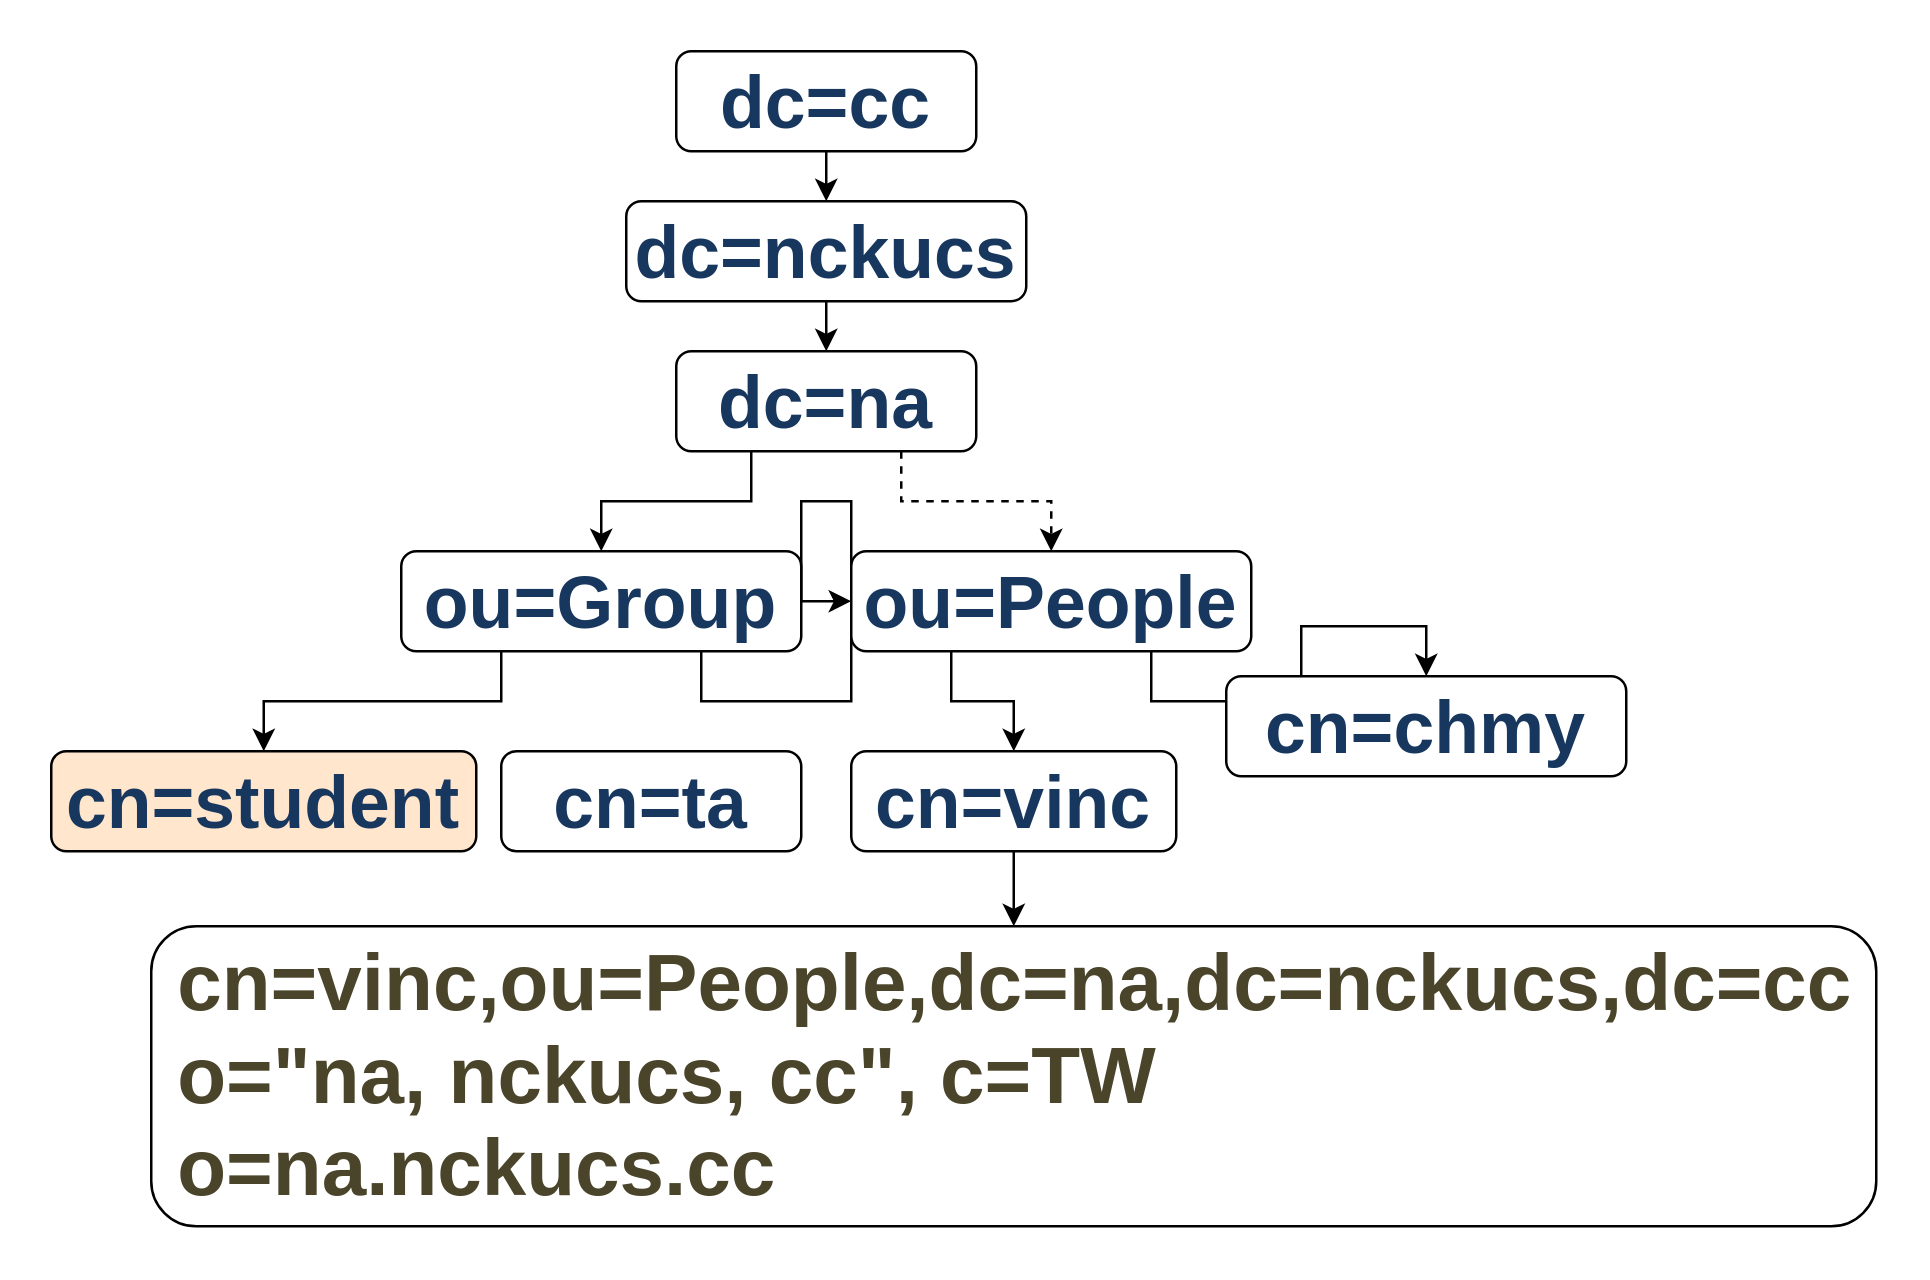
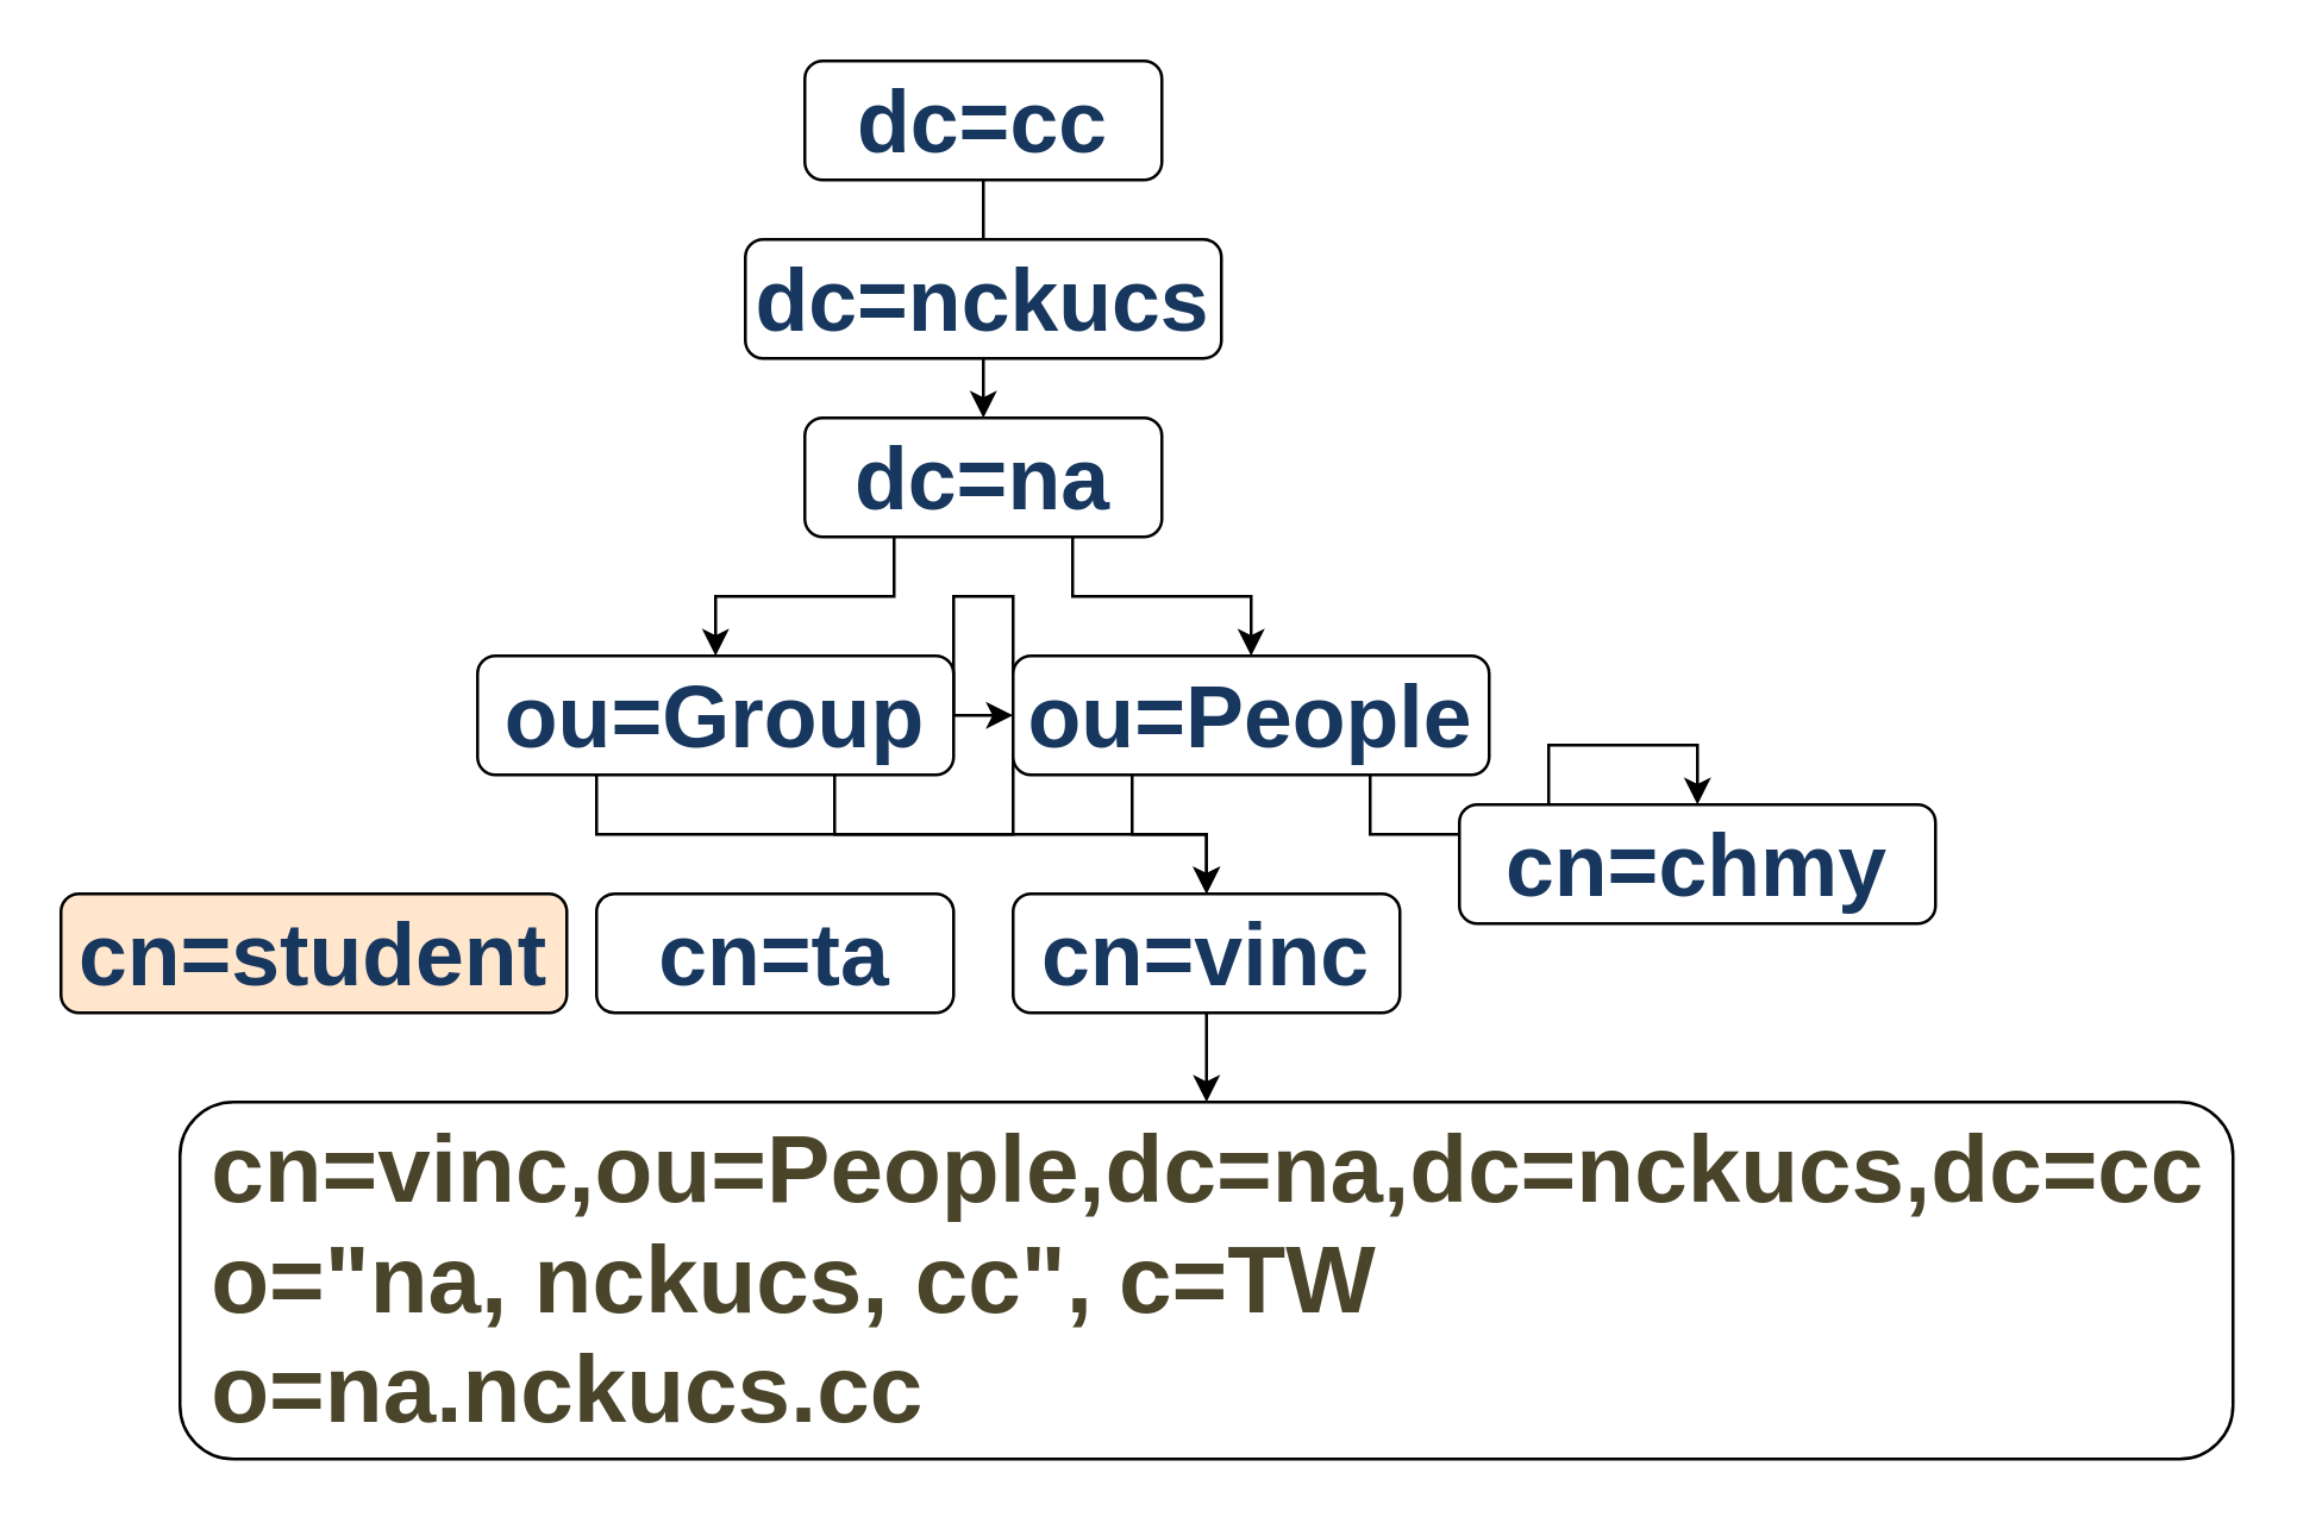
  <mxCell id="0" />
  <mxCell id="1" parent="0" />
- <mxCell id="2" style="edgeStyle=orthogonalEdgeStyle;rounded=0;orthogonalLoop=1;jettySize=auto;html=1;exitX=0.5;exitY=1;exitDx=0;exitDy=0;entryX=0.5;entryY=0;entryDx=0;entryDy=0;fontSize=29;" edge="1" parent="1" source="3" target="5"><mxGeometry relative="1" as="geometry" /></mxCell>
+ <mxCell id="2" style="edgeStyle=orthogonalEdgeStyle;rounded=0;orthogonalLoop=1;jettySize=auto;html=1;exitX=0.5;exitY=1;exitDx=0;exitDy=0;entryX=0.5;entryY=0;entryDx=0;entryDy=0;fontSize=29;endArrow=none;" edge="1" parent="1" source="3" target="5"><mxGeometry relative="1" as="geometry" /></mxCell>
  <mxCell id="3" value="&lt;p style=&quot;line-height: normal; margin: 0pt 0in; text-indent: 0in; direction: ltr; unicode-bidi: embed; vertical-align: baseline; word-break: normal;&quot;&gt;&lt;span style=&quot;font-size: 22pt; font-family: Arial; font-variant-numeric: normal; font-variant-east-asian: normal; color: rgb(23, 55, 94); font-weight: bold;&quot;&gt;dc=cc&lt;/span&gt;&lt;/p&gt;" style="rounded=1;whiteSpace=wrap;html=1;" vertex="1" parent="1"><mxGeometry x="270" y="20" width="120" height="40" as="geometry" /></mxCell>
  <mxCell id="4" style="edgeStyle=orthogonalEdgeStyle;rounded=0;orthogonalLoop=1;jettySize=auto;html=1;exitX=0.5;exitY=1;exitDx=0;exitDy=0;entryX=0.5;entryY=0;entryDx=0;entryDy=0;fontSize=29;" edge="1" parent="1" source="5" target="8"><mxGeometry relative="1" as="geometry" /></mxCell>
  <mxCell id="5" value="&lt;p style=&quot;line-height: normal; margin: 0pt 0in; text-indent: 0in; direction: ltr; unicode-bidi: embed; vertical-align: baseline; word-break: normal;&quot;&gt;&lt;span style=&quot;font-size: 22pt; font-family: Arial; font-variant-numeric: normal; font-variant-east-asian: normal; color: rgb(23, 55, 94); font-weight: bold;&quot;&gt;d&lt;/span&gt;&lt;span style=&quot;font-size: 22pt; font-family: Arial; font-variant-numeric: normal; font-variant-east-asian: normal; color: rgb(23, 55, 94); font-weight: bold; vertical-align: baseline;&quot;&gt;c=&lt;/span&gt;&lt;span style=&quot;font-size: 22pt; font-family: Arial; font-variant-numeric: normal; font-variant-east-asian: normal; color: rgb(23, 55, 94); font-weight: bold; vertical-align: baseline;&quot;&gt;nckucs&lt;/span&gt;&lt;/p&gt;" style="rounded=1;whiteSpace=wrap;html=1;" vertex="1" parent="1"><mxGeometry x="250" y="80" width="160" height="40" as="geometry" /></mxCell>
  <mxCell id="6" style="edgeStyle=orthogonalEdgeStyle;rounded=0;orthogonalLoop=1;jettySize=auto;html=1;exitX=0.25;exitY=1;exitDx=0;exitDy=0;entryX=0.5;entryY=0;entryDx=0;entryDy=0;fontSize=29;" edge="1" parent="1" source="8" target="11"><mxGeometry relative="1" as="geometry" /></mxCell>
- <mxCell id="7" style="edgeStyle=orthogonalEdgeStyle;rounded=0;orthogonalLoop=1;jettySize=auto;html=1;exitX=0.75;exitY=1;exitDx=0;exitDy=0;entryX=0.5;entryY=0;entryDx=0;entryDy=0;fontSize=29;dashed=1;" edge="1" parent="1" source="8" target="14"><mxGeometry relative="1" as="geometry" /></mxCell>
+ <mxCell id="7" style="edgeStyle=orthogonalEdgeStyle;rounded=0;orthogonalLoop=1;jettySize=auto;html=1;exitX=0.75;exitY=1;exitDx=0;exitDy=0;entryX=0.5;entryY=0;entryDx=0;entryDy=0;fontSize=29;" edge="1" parent="1" source="8" target="14"><mxGeometry relative="1" as="geometry" /></mxCell>
  <mxCell id="8" value="&lt;p style=&quot;line-height: normal; margin: 0pt 0in; text-indent: 0in; direction: ltr; unicode-bidi: embed; vertical-align: baseline; word-break: normal;&quot;&gt;&lt;span style=&quot;font-size: 22pt; font-family: Arial; font-variant-numeric: normal; font-variant-east-asian: normal; color: rgb(23, 55, 94); font-weight: bold;&quot;&gt;dc=&lt;/span&gt;&lt;span style=&quot;font-size: 22pt; font-family: Arial; font-variant-numeric: normal; font-variant-east-asian: normal; color: rgb(23, 55, 94); font-weight: bold;&quot;&gt;na&lt;/span&gt;&lt;/p&gt;" style="rounded=1;whiteSpace=wrap;html=1;" vertex="1" parent="1"><mxGeometry x="270" y="140" width="120" height="40" as="geometry" /></mxCell>
- <mxCell id="9" style="edgeStyle=orthogonalEdgeStyle;rounded=0;orthogonalLoop=1;jettySize=auto;html=1;exitX=0.25;exitY=1;exitDx=0;exitDy=0;entryX=0.5;entryY=0;entryDx=0;entryDy=0;fontSize=29;" edge="1" parent="1" source="11" target="15"><mxGeometry relative="1" as="geometry" /></mxCell>
+ <mxCell id="9" style="edgeStyle=orthogonalEdgeStyle;rounded=0;orthogonalLoop=1;jettySize=auto;html=1;exitX=0.25;exitY=1;exitDx=0;exitDy=0;fontSize=29;" edge="1" parent="1" source="11" target="18"><mxGeometry relative="1" as="geometry" /></mxCell>
  <mxCell id="10" style="edgeStyle=orthogonalEdgeStyle;rounded=0;orthogonalLoop=1;jettySize=auto;html=1;exitX=0.75;exitY=1;exitDx=0;exitDy=0;fontSize=29;" edge="1" parent="1" source="11" target="14"><mxGeometry relative="1" as="geometry" /></mxCell>
  <mxCell id="11" value="&lt;p style=&quot;line-height: normal; margin: 0pt 0in; text-indent: 0in; direction: ltr; unicode-bidi: embed; vertical-align: baseline; word-break: normal;&quot;&gt;&lt;span style=&quot;font-size: 22pt; font-family: Arial; font-variant-numeric: normal; font-variant-east-asian: normal; color: rgb(23, 55, 94); font-weight: bold;&quot;&gt;o&lt;/span&gt;&lt;span style=&quot;font-size: 22pt; font-family: Arial; font-variant-numeric: normal; font-variant-east-asian: normal; color: rgb(23, 55, 94); font-weight: bold; vertical-align: baseline;&quot;&gt;u&lt;/span&gt;&lt;span style=&quot;font-size: 22pt; font-family: Arial; font-variant-numeric: normal; font-variant-east-asian: normal; color: rgb(23, 55, 94); font-weight: bold; vertical-align: baseline;&quot;&gt;=&lt;/span&gt;&lt;span style=&quot;font-size: 22pt; font-family: Arial; font-variant-numeric: normal; font-variant-east-asian: normal; color: rgb(23, 55, 94); font-weight: bold;&quot;&gt;Group&lt;/span&gt;&lt;/p&gt;" style="rounded=1;whiteSpace=wrap;html=1;" vertex="1" parent="1"><mxGeometry x="160" y="220" width="160" height="40" as="geometry" /></mxCell>
  <mxCell id="12" style="edgeStyle=orthogonalEdgeStyle;rounded=0;orthogonalLoop=1;jettySize=auto;html=1;exitX=0.25;exitY=1;exitDx=0;exitDy=0;fontSize=29;" edge="1" parent="1" source="14" target="18"><mxGeometry relative="1" as="geometry" /></mxCell>
  <mxCell id="13" style="edgeStyle=orthogonalEdgeStyle;rounded=0;orthogonalLoop=1;jettySize=auto;html=1;exitX=0.75;exitY=1;exitDx=0;exitDy=0;entryX=0.5;entryY=0;entryDx=0;entryDy=0;fontSize=29;" edge="1" parent="1" source="14" target="19"><mxGeometry relative="1" as="geometry" /></mxCell>
  <mxCell id="14" value="&lt;p style=&quot;line-height: normal; margin: 0pt 0in; text-indent: 0in; direction: ltr; unicode-bidi: embed; vertical-align: baseline; word-break: normal;&quot;&gt;&lt;span style=&quot;font-size: 22pt; font-family: Arial; font-variant-numeric: normal; font-variant-east-asian: normal; color: rgb(23, 55, 94); font-weight: bold;&quot;&gt;o&lt;/span&gt;&lt;span style=&quot;font-size: 22pt; font-family: Arial; font-variant-numeric: normal; font-variant-east-asian: normal; color: rgb(23, 55, 94); font-weight: bold; vertical-align: baseline;&quot;&gt;u&lt;/span&gt;&lt;span style=&quot;font-size: 22pt; font-family: Arial; font-variant-numeric: normal; font-variant-east-asian: normal; color: rgb(23, 55, 94); font-weight: bold; vertical-align: baseline;&quot;&gt;=&lt;/span&gt;&lt;span style=&quot;font-size: 22pt; font-family: Arial; font-variant-numeric: normal; font-variant-east-asian: normal; color: rgb(23, 55, 94); font-weight: bold;&quot;&gt;People&lt;/span&gt;&lt;/p&gt;" style="rounded=1;whiteSpace=wrap;html=1;" vertex="1" parent="1"><mxGeometry x="340" y="220" width="160" height="40" as="geometry" /></mxCell>
  <mxCell id="15" value="&lt;p style=&quot;line-height: normal; margin: 0pt 0in; text-indent: 0in; direction: ltr; unicode-bidi: embed; vertical-align: baseline; word-break: normal;&quot;&gt;&lt;span style=&quot;font-size: 22pt; font-family: Arial; font-variant-numeric: normal; font-variant-east-asian: normal; color: rgb(23, 55, 94); font-weight: bold;&quot;&gt;cn&lt;/span&gt;&lt;span style=&quot;font-size: 22pt; font-family: Arial; font-variant-numeric: normal; font-variant-east-asian: normal; color: rgb(23, 55, 94); font-weight: bold; vertical-align: baseline;&quot;&gt;=student&lt;/span&gt;&lt;/p&gt;" style="rounded=1;whiteSpace=wrap;html=1;fillColor=#ffe6cc;" vertex="1" parent="1"><mxGeometry x="20" y="300" width="170" height="40" as="geometry" /></mxCell>
  <mxCell id="16" value="&lt;p style=&quot;line-height: normal; margin: 0pt 0in; text-indent: 0in; direction: ltr; unicode-bidi: embed; vertical-align: baseline; word-break: normal;&quot;&gt;&lt;span style=&quot;font-size: 22pt; font-family: Arial; font-variant-numeric: normal; font-variant-east-asian: normal; color: rgb(23, 55, 94); font-weight: bold;&quot;&gt;cn&lt;/span&gt;&lt;span style=&quot;font-size: 22pt; font-family: Arial; font-variant-numeric: normal; font-variant-east-asian: normal; color: rgb(23, 55, 94); font-weight: bold; vertical-align: baseline;&quot;&gt;=ta&lt;/span&gt;&lt;/p&gt;" style="rounded=1;whiteSpace=wrap;html=1;" vertex="1" parent="1"><mxGeometry x="200" y="300" width="120" height="40" as="geometry" /></mxCell>
  <mxCell id="17" style="edgeStyle=orthogonalEdgeStyle;rounded=0;orthogonalLoop=1;jettySize=auto;html=1;exitX=0.5;exitY=1;exitDx=0;exitDy=0;entryX=0.5;entryY=0;entryDx=0;entryDy=0;fontSize=29;" edge="1" parent="1" source="18" target="20"><mxGeometry relative="1" as="geometry" /></mxCell>
  <mxCell id="18" value="&lt;p style=&quot;line-height: normal; margin: 0pt 0in; text-indent: 0in; direction: ltr; unicode-bidi: embed; vertical-align: baseline; word-break: normal;&quot;&gt;&lt;span style=&quot;font-size: 22pt; font-family: Arial; font-variant-numeric: normal; font-variant-east-asian: normal; color: rgb(23, 55, 94); font-weight: bold;&quot;&gt;cn&lt;/span&gt;&lt;span style=&quot;font-size: 22pt; font-family: Arial; font-variant-numeric: normal; font-variant-east-asian: normal; color: rgb(23, 55, 94); font-weight: bold; vertical-align: baseline;&quot;&gt;=&lt;/span&gt;&lt;span style=&quot;font-size: 22pt; font-family: Arial; font-variant-numeric: normal; font-variant-east-asian: normal; color: rgb(23, 55, 94); font-weight: bold; vertical-align: baseline;&quot;&gt;vinc&lt;/span&gt;&lt;/p&gt;" style="rounded=1;whiteSpace=wrap;html=1;" vertex="1" parent="1"><mxGeometry x="340" y="300" width="130" height="40" as="geometry" /></mxCell>
  <mxCell id="19" value="&lt;p style=&quot;line-height: normal; margin: 0pt 0in; text-indent: 0in; direction: ltr; unicode-bidi: embed; vertical-align: baseline; word-break: normal;&quot;&gt;&lt;span style=&quot;font-size: 22pt; font-family: Arial; font-variant-numeric: normal; font-variant-east-asian: normal; color: rgb(23, 55, 94); font-weight: bold;&quot;&gt;cn&lt;/span&gt;&lt;span style=&quot;font-size: 22pt; font-family: Arial; font-variant-numeric: normal; font-variant-east-asian: normal; color: rgb(23, 55, 94); font-weight: bold; vertical-align: baseline;&quot;&gt;=&lt;/span&gt;&lt;span style=&quot;font-size: 22pt; font-family: Arial; font-variant-numeric: normal; font-variant-east-asian: normal; color: rgb(23, 55, 94); font-weight: bold; vertical-align: baseline;&quot;&gt;chmy&lt;/span&gt;&lt;/p&gt;" style="rounded=1;whiteSpace=wrap;html=1;" vertex="1" parent="1"><mxGeometry x="490" y="270" width="160" height="40" as="geometry" /></mxCell>
  <mxCell id="20" value="&lt;p style=&quot;line-height: normal; margin: 0pt 0in; text-indent: 0in; direction: ltr; unicode-bidi: embed; vertical-align: baseline; word-break: normal;&quot;&gt;&lt;span style=&quot;font-size: 24pt; font-family: Arial; font-variant-numeric: normal; font-variant-east-asian: normal; color: rgb(74, 69, 42); font-weight: bold;&quot;&gt;&amp;nbsp;cn&lt;/span&gt;&lt;span style=&quot;font-size: 24pt; font-family: Arial; font-variant-numeric: normal; font-variant-east-asian: normal; color: rgb(74, 69, 42); font-weight: bold;&quot;&gt;=&lt;/span&gt;&lt;span style=&quot;font-size: 24pt; font-family: Arial; font-variant-numeric: normal; font-variant-east-asian: normal; color: rgb(74, 69, 42); font-weight: bold;&quot;&gt;vinc,ou&lt;/span&gt;&lt;span style=&quot;font-size: 24pt; font-family: Arial; font-variant-numeric: normal; font-variant-east-asian: normal; color: rgb(74, 69, 42); font-weight: bold;&quot;&gt;=&lt;/span&gt;&lt;span style=&quot;font-size: 24pt; font-family: Arial; font-variant-numeric: normal; font-variant-east-asian: normal; color: rgb(74, 69, 42); font-weight: bold;&quot;&gt;People,dc&lt;/span&gt;&lt;span style=&quot;font-size: 24pt; font-family: Arial; font-variant-numeric: normal; font-variant-east-asian: normal; color: rgb(74, 69, 42); font-weight: bold;&quot;&gt;=&lt;/span&gt;&lt;span style=&quot;font-size: 24pt; font-family: Arial; font-variant-numeric: normal; font-variant-east-asian: normal; color: rgb(74, 69, 42); font-weight: bold;&quot;&gt;na,dc&lt;/span&gt;&lt;span style=&quot;font-size: 24pt; font-family: Arial; font-variant-numeric: normal; font-variant-east-asian: normal; color: rgb(74, 69, 42); font-weight: bold;&quot;&gt;=&lt;/span&gt;&lt;span style=&quot;font-size: 24pt; font-family: Arial; font-variant-numeric: normal; font-variant-east-asian: normal; color: rgb(74, 69, 42); font-weight: bold;&quot;&gt;nckucs,dc&lt;/span&gt;&lt;span style=&quot;font-size: 24pt; font-family: Arial; font-variant-numeric: normal; font-variant-east-asian: normal; color: rgb(74, 69, 42); font-weight: bold;&quot;&gt;=cc&lt;/span&gt;&lt;br&gt;&lt;/p&gt;&lt;p style=&quot;line-height: normal; margin: 0pt 0in; text-indent: 0in; direction: ltr; unicode-bidi: embed; vertical-align: baseline; word-break: normal;&quot;&gt;&lt;span style=&quot;font-size: 24pt; font-family: Arial; font-variant-numeric: normal; font-variant-east-asian: normal; color: rgb(74, 69, 42); font-weight: bold;&quot;&gt;&lt;/span&gt;&lt;/p&gt;&lt;p style=&quot;line-height: normal; margin-top: 0pt; margin-bottom: 0pt; margin-right: 0in; direction: ltr; unicode-bidi: embed;&quot;&gt;&lt;span style=&quot;font-size: 24pt; font-family: Arial; font-variant-numeric: normal; font-variant-east-asian: normal; color: rgb(74, 69, 42); font-weight: bold;&quot;&gt;&amp;nbsp;o=&quot;&lt;/span&gt;&lt;span style=&quot;font-size: 24pt; font-family: Arial; font-variant-numeric: normal; font-variant-east-asian: normal; color: rgb(74, 69, 42); font-weight: bold;&quot;&gt;na&lt;/span&gt;&lt;span style=&quot;font-size: 24pt; font-family: Arial; font-variant-numeric: normal; font-variant-east-asian: normal; color: rgb(74, 69, 42); font-weight: bold;&quot;&gt;, &lt;/span&gt;&lt;span style=&quot;font-size: 24pt; font-family: Arial; font-variant-numeric: normal; font-variant-east-asian: normal; color: rgb(74, 69, 42); font-weight: bold;&quot;&gt;nckucs&lt;/span&gt;&lt;span style=&quot;font-size: 24pt; font-family: Arial; font-variant-numeric: normal; font-variant-east-asian: normal; color: rgb(74, 69, 42); font-weight: bold;&quot;&gt;, cc&quot;, c=TW&lt;/span&gt;&lt;/p&gt;&lt;p style=&quot;line-height: normal; margin-top: 0pt; margin-bottom: 0pt; margin-right: 0in; direction: ltr; unicode-bidi: embed;&quot;&gt;&lt;span style=&quot;font-size: 24pt; font-family: Arial; font-variant-numeric: normal; font-variant-east-asian: normal; color: rgb(74, 69, 42); font-weight: bold;&quot;&gt;&lt;/span&gt;&lt;/p&gt;&lt;p style=&quot;line-height: normal; margin-top: 0pt; margin-bottom: 0pt; margin-right: 0in; direction: ltr; unicode-bidi: embed;&quot;&gt;&lt;span style=&quot;font-size: 24pt; font-family: Arial; font-variant-numeric: normal; font-variant-east-asian: normal; color: rgb(74, 69, 42); font-weight: bold;&quot;&gt;&amp;nbsp;o=na.nckucs.cc&lt;/span&gt;&lt;/p&gt;" style="rounded=1;whiteSpace=wrap;html=1;align=left;" vertex="1" parent="1"><mxGeometry x="60" y="370" width="690" height="120" as="geometry" /></mxCell>
